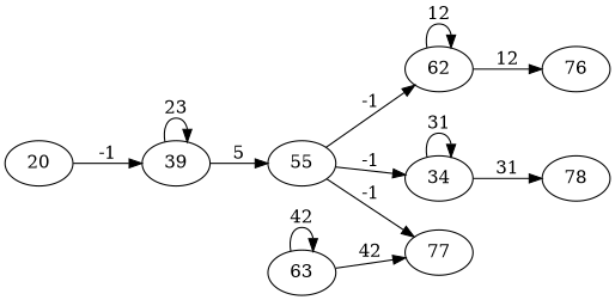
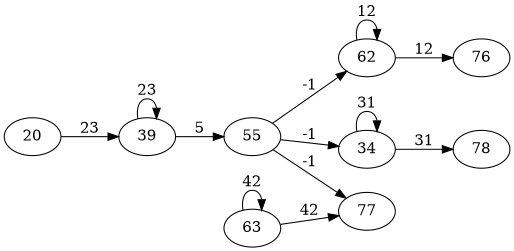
  digraph {
    rankdir=LR
    20
    39
    55
    62
    n5 [label=34]
    77
    76
    63
    78
-   20 -> 39 [label=-1]
+   20 -> 39 [label=23]
    39 -> 39 [label=23]
    39 -> 55 [label=5]
    55 -> 62 [label=-1]
    55 -> n5 [label=-1]
    55 -> 77 [label=-1]
    62 -> 62 [label=12]
    62 -> 76 [label=12]
    n5 -> n5 [label=31]
    n5 -> 78 [label=31]
    63 -> 77 [label=42]
    63 -> 63 [label=42]
  }
